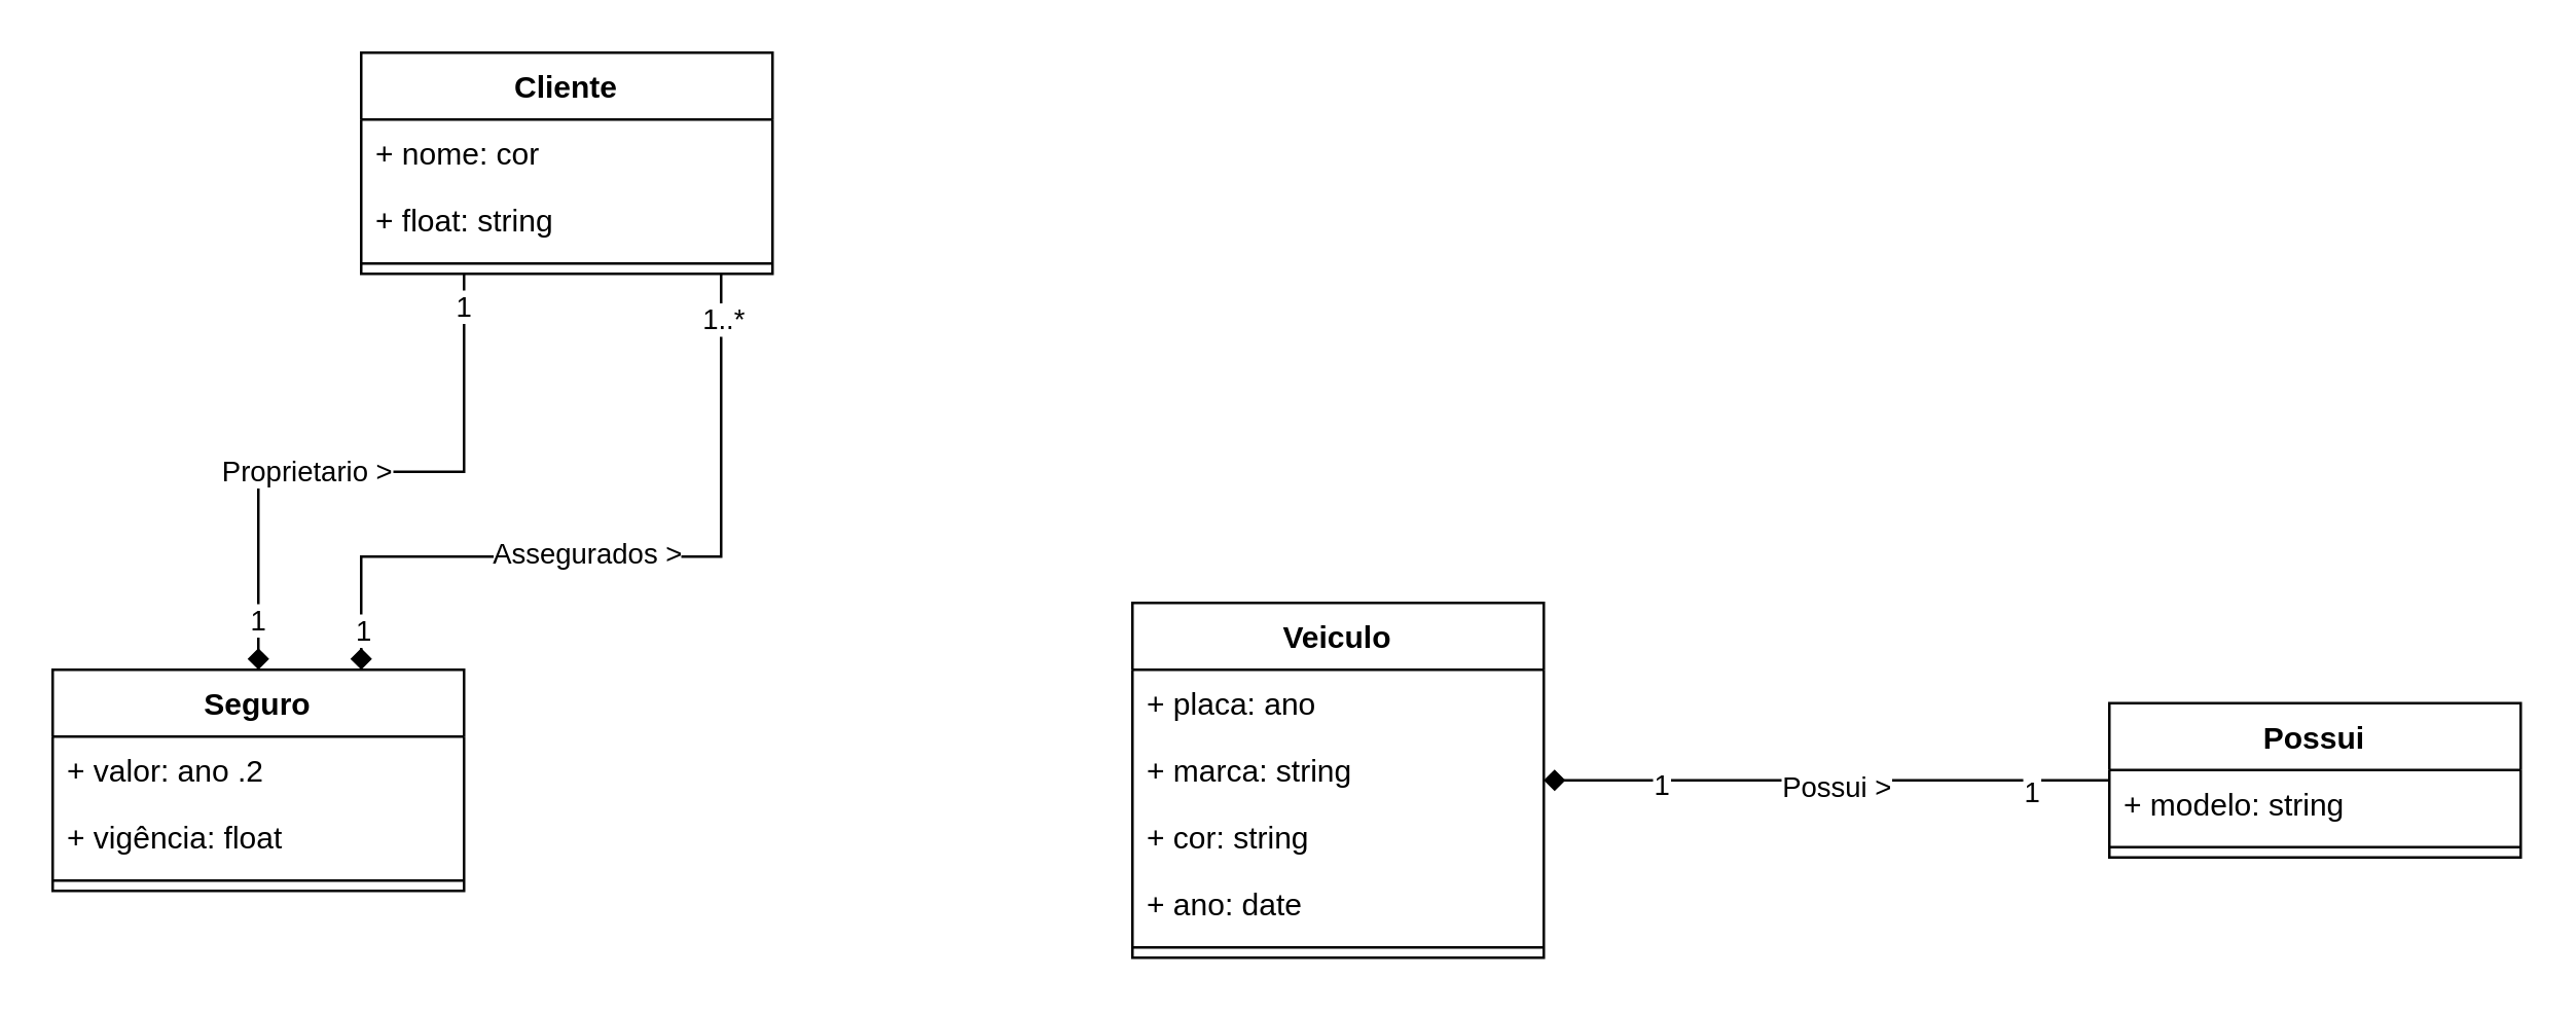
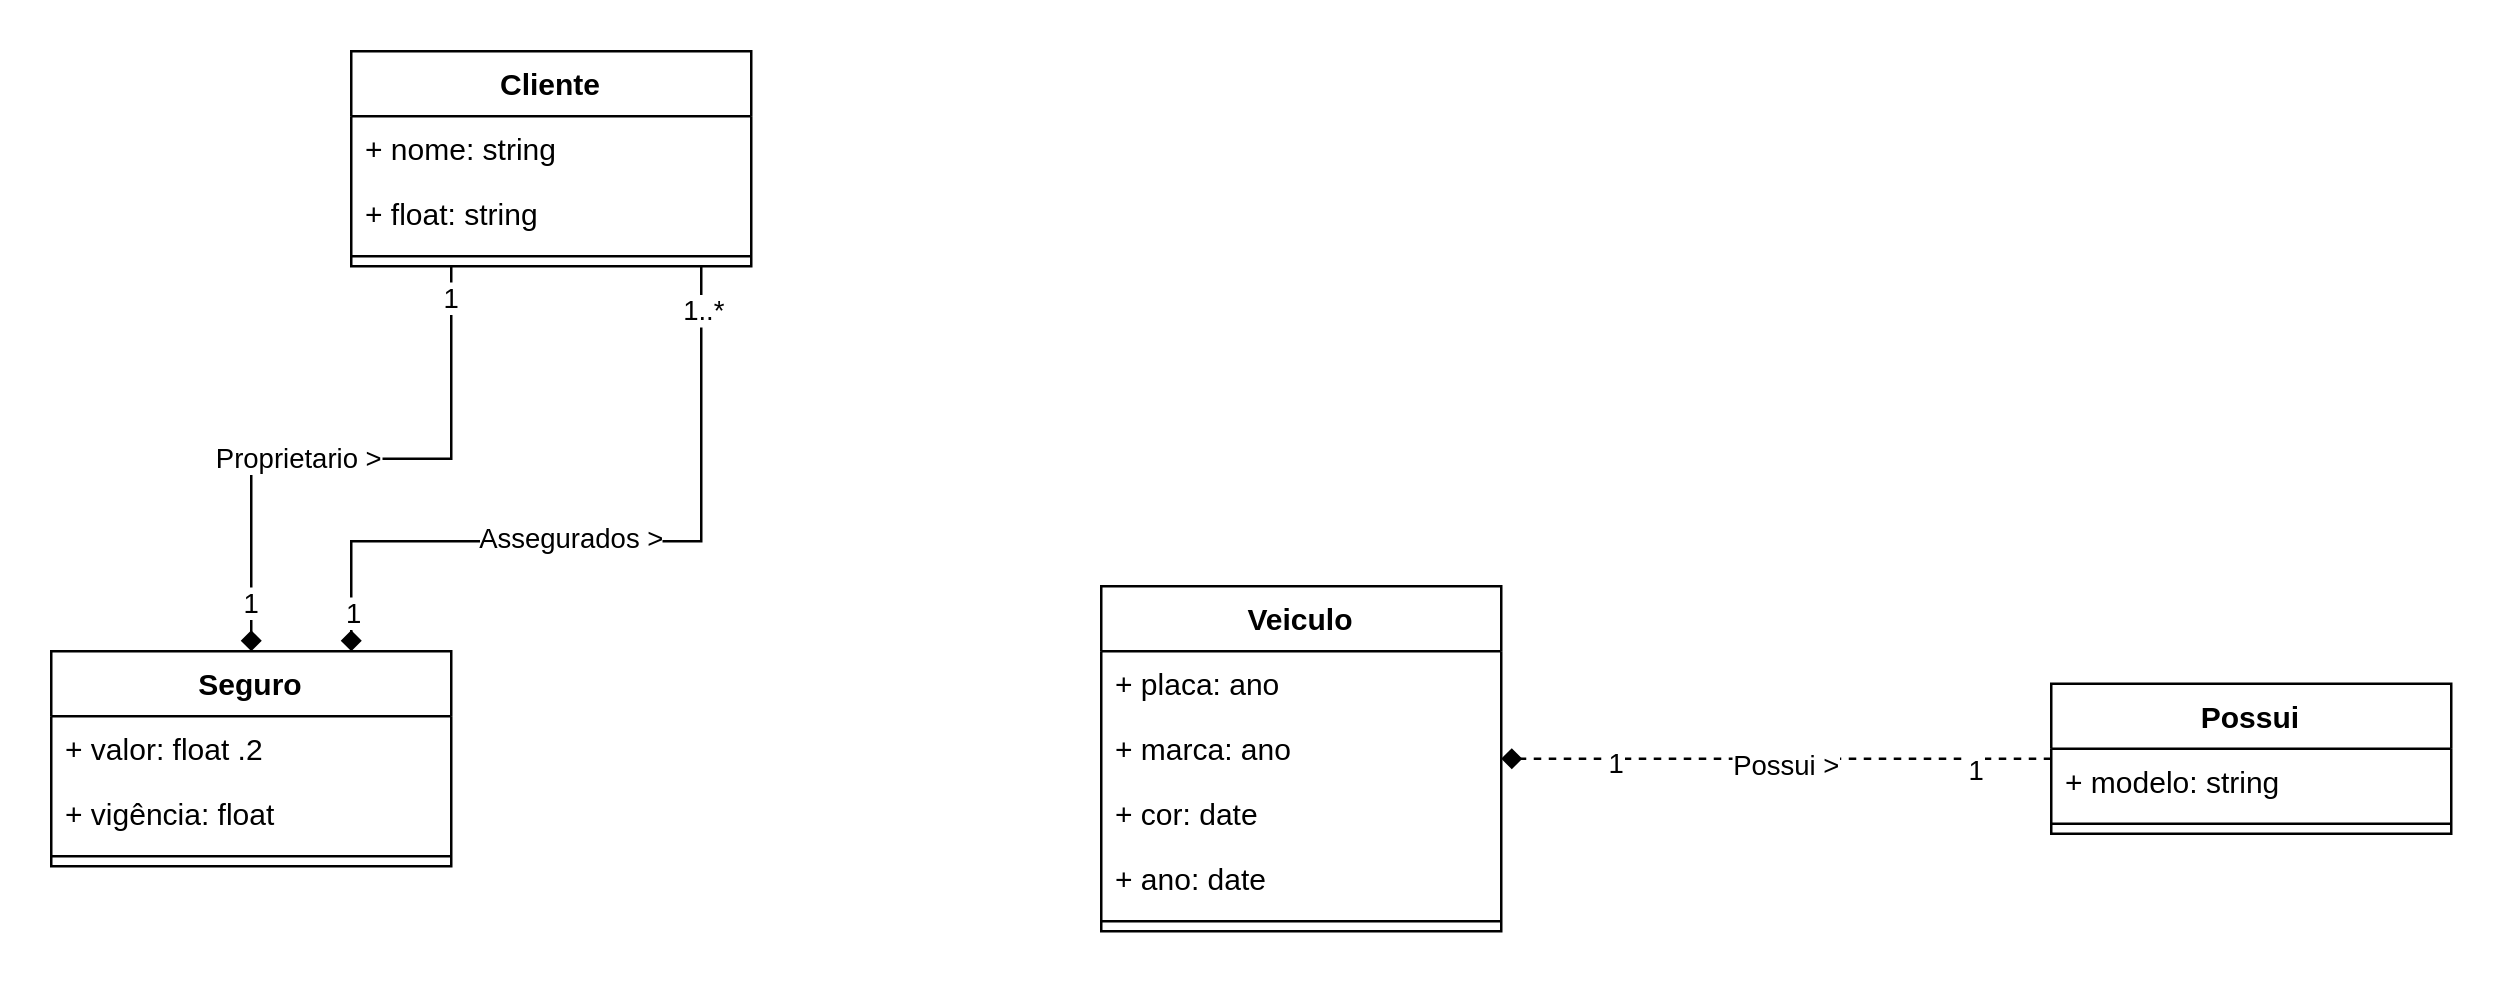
  <mxCell id="0" />
  <mxCell id="1" parent="0" />
  <mxCell id="2" value="Veiculo" style="swimlane;fontStyle=1;align=center;verticalAlign=top;childLayout=stackLayout;horizontal=1;startSize=26;horizontalStack=0;resizeParent=1;resizeParentMax=0;resizeLast=0;collapsible=1;marginBottom=0;whiteSpace=wrap;html=1;" vertex="1" parent="1"><mxGeometry x="440" y="234" width="160" height="138" as="geometry" /></mxCell>
  <mxCell id="3" value="+ placa: ano" style="text;strokeColor=none;fillColor=none;align=left;verticalAlign=top;spacingLeft=4;spacingRight=4;overflow=hidden;rotatable=0;points=[[0,0.5],[1,0.5]];portConstraint=eastwest;whiteSpace=wrap;html=1;" vertex="1" parent="2"><mxGeometry y="26" width="160" height="26" as="geometry" /></mxCell>
- <mxCell id="4" value="+ marca: string" style="text;strokeColor=none;fillColor=none;align=left;verticalAlign=top;spacingLeft=4;spacingRight=4;overflow=hidden;rotatable=0;points=[[0,0.5],[1,0.5]];portConstraint=eastwest;whiteSpace=wrap;html=1;" vertex="1" parent="2"><mxGeometry y="52" width="160" height="26" as="geometry" /></mxCell>
- <mxCell id="5" value="+ cor: string" style="text;strokeColor=none;fillColor=none;align=left;verticalAlign=top;spacingLeft=4;spacingRight=4;overflow=hidden;rotatable=0;points=[[0,0.5],[1,0.5]];portConstraint=eastwest;whiteSpace=wrap;html=1;" vertex="1" parent="2"><mxGeometry y="78" width="160" height="26" as="geometry" /></mxCell>
+ <mxCell id="4" value="+ marca: ano" style="text;strokeColor=none;fillColor=none;align=left;verticalAlign=top;spacingLeft=4;spacingRight=4;overflow=hidden;rotatable=0;points=[[0,0.5],[1,0.5]];portConstraint=eastwest;whiteSpace=wrap;html=1;" vertex="1" parent="2"><mxGeometry y="52" width="160" height="26" as="geometry" /></mxCell>
+ <mxCell id="5" value="+ cor: date" style="text;strokeColor=none;fillColor=none;align=left;verticalAlign=top;spacingLeft=4;spacingRight=4;overflow=hidden;rotatable=0;points=[[0,0.5],[1,0.5]];portConstraint=eastwest;whiteSpace=wrap;html=1;" vertex="1" parent="2"><mxGeometry y="78" width="160" height="26" as="geometry" /></mxCell>
  <mxCell id="6" value="+ ano: date" style="text;strokeColor=none;fillColor=none;align=left;verticalAlign=top;spacingLeft=4;spacingRight=4;overflow=hidden;rotatable=0;points=[[0,0.5],[1,0.5]];portConstraint=eastwest;whiteSpace=wrap;html=1;" vertex="1" parent="2"><mxGeometry y="104" width="160" height="26" as="geometry" /></mxCell>
  <mxCell id="7" value="" style="line;strokeWidth=1;fillColor=none;align=left;verticalAlign=middle;spacingTop=-1;spacingLeft=3;spacingRight=3;rotatable=0;labelPosition=right;points=[];portConstraint=eastwest;strokeColor=inherit;" vertex="1" parent="2"><mxGeometry y="130" width="160" height="8" as="geometry" /></mxCell>
  <mxCell id="8" style="edgeStyle=orthogonalEdgeStyle;rounded=0;orthogonalLoop=1;jettySize=auto;html=1;endArrow=diamond;endFill=1;startArrow=none;startFill=0;" edge="1" parent="1" source="12" target="16"><mxGeometry relative="1" as="geometry"><mxPoint x="250" y="216" as="targetPoint" /><Array as="points"><mxPoint x="280" y="216" /><mxPoint x="140" y="216" /></Array><mxPoint x="220" y="130" as="sourcePoint" /></mxGeometry></mxCell>
  <mxCell id="9" value="Assegurados &amp;gt;" style="edgeLabel;html=1;align=center;verticalAlign=middle;resizable=0;points=[];" vertex="1" connectable="0" parent="8"><mxGeometry x="0.109" y="-2" relative="1" as="geometry"><mxPoint as="offset" /></mxGeometry></mxCell>
  <mxCell id="10" value="1..*" style="edgeLabel;html=1;align=center;verticalAlign=middle;resizable=0;points=[];" vertex="1" connectable="0" parent="8"><mxGeometry x="-0.884" relative="1" as="geometry"><mxPoint as="offset" /></mxGeometry></mxCell>
  <mxCell id="11" value="1" style="edgeLabel;html=1;align=center;verticalAlign=middle;resizable=0;points=[];" vertex="1" connectable="0" parent="8"><mxGeometry x="0.891" relative="1" as="geometry"><mxPoint as="offset" /></mxGeometry></mxCell>
  <mxCell id="12" value="Cliente" style="swimlane;fontStyle=1;align=center;verticalAlign=top;childLayout=stackLayout;horizontal=1;startSize=26;horizontalStack=0;resizeParent=1;resizeParentMax=0;resizeLast=0;collapsible=1;marginBottom=0;whiteSpace=wrap;html=1;" vertex="1" parent="1"><mxGeometry x="140" y="20" width="160" height="86" as="geometry" /></mxCell>
- <mxCell id="13" value="+ nome: cor&lt;br&gt;" style="text;strokeColor=none;fillColor=none;align=left;verticalAlign=top;spacingLeft=4;spacingRight=4;overflow=hidden;rotatable=0;points=[[0,0.5],[1,0.5]];portConstraint=eastwest;whiteSpace=wrap;html=1;" vertex="1" parent="12"><mxGeometry y="26" width="160" height="26" as="geometry" /></mxCell>
+ <mxCell id="13" value="+ nome: string&lt;br&gt;" style="text;strokeColor=none;fillColor=none;align=left;verticalAlign=top;spacingLeft=4;spacingRight=4;overflow=hidden;rotatable=0;points=[[0,0.5],[1,0.5]];portConstraint=eastwest;whiteSpace=wrap;html=1;" vertex="1" parent="12"><mxGeometry y="26" width="160" height="26" as="geometry" /></mxCell>
  <mxCell id="14" value="+ float: string" style="text;strokeColor=none;fillColor=none;align=left;verticalAlign=top;spacingLeft=4;spacingRight=4;overflow=hidden;rotatable=0;points=[[0,0.5],[1,0.5]];portConstraint=eastwest;whiteSpace=wrap;html=1;" vertex="1" parent="12"><mxGeometry y="52" width="160" height="26" as="geometry" /></mxCell>
  <mxCell id="15" value="" style="line;strokeWidth=1;fillColor=none;align=left;verticalAlign=middle;spacingTop=-1;spacingLeft=3;spacingRight=3;rotatable=0;labelPosition=right;points=[];portConstraint=eastwest;strokeColor=inherit;" vertex="1" parent="12"><mxGeometry y="78" width="160" height="8" as="geometry" /></mxCell>
  <mxCell id="16" value="Seguro" style="swimlane;fontStyle=1;align=center;verticalAlign=top;childLayout=stackLayout;horizontal=1;startSize=26;horizontalStack=0;resizeParent=1;resizeParentMax=0;resizeLast=0;collapsible=1;marginBottom=0;whiteSpace=wrap;html=1;" vertex="1" parent="1"><mxGeometry x="20" y="260" width="160" height="86" as="geometry" /></mxCell>
- <mxCell id="17" value="+ valor: ano .2" style="text;strokeColor=none;fillColor=none;align=left;verticalAlign=top;spacingLeft=4;spacingRight=4;overflow=hidden;rotatable=0;points=[[0,0.5],[1,0.5]];portConstraint=eastwest;whiteSpace=wrap;html=1;" vertex="1" parent="16"><mxGeometry y="26" width="160" height="26" as="geometry" /></mxCell>
+ <mxCell id="17" value="+ valor: float .2" style="text;strokeColor=none;fillColor=none;align=left;verticalAlign=top;spacingLeft=4;spacingRight=4;overflow=hidden;rotatable=0;points=[[0,0.5],[1,0.5]];portConstraint=eastwest;whiteSpace=wrap;html=1;" vertex="1" parent="16"><mxGeometry y="26" width="160" height="26" as="geometry" /></mxCell>
  <mxCell id="18" value="+ vigência: float" style="text;strokeColor=none;fillColor=none;align=left;verticalAlign=top;spacingLeft=4;spacingRight=4;overflow=hidden;rotatable=0;points=[[0,0.5],[1,0.5]];portConstraint=eastwest;whiteSpace=wrap;html=1;" vertex="1" parent="16"><mxGeometry y="52" width="160" height="26" as="geometry" /></mxCell>
  <mxCell id="19" value="" style="line;strokeWidth=1;fillColor=none;align=left;verticalAlign=middle;spacingTop=-1;spacingLeft=3;spacingRight=3;rotatable=0;labelPosition=right;points=[];portConstraint=eastwest;strokeColor=inherit;" vertex="1" parent="16"><mxGeometry y="78" width="160" height="8" as="geometry" /></mxCell>
- <mxCell id="20" style="edgeStyle=orthogonalEdgeStyle;rounded=0;orthogonalLoop=1;jettySize=auto;html=1;endArrow=diamond;endFill=1;" edge="1" parent="1" source="24" target="2"><mxGeometry relative="1" as="geometry"><mxPoint x="890" y="310" as="sourcePoint" /><Array as="points"><mxPoint x="820" y="303" /><mxPoint x="820" y="303" /></Array></mxGeometry></mxCell>
+ <mxCell id="20" style="edgeStyle=orthogonalEdgeStyle;rounded=0;orthogonalLoop=1;jettySize=auto;html=1;endArrow=diamond;endFill=1;dashed=1;" edge="1" parent="1" source="24" target="2"><mxGeometry relative="1" as="geometry"><mxPoint x="890" y="310" as="sourcePoint" /><Array as="points"><mxPoint x="820" y="303" /><mxPoint x="820" y="303" /></Array></mxGeometry></mxCell>
  <mxCell id="21" value="1" style="edgeLabel;html=1;align=center;verticalAlign=middle;resizable=0;points=[];" vertex="1" connectable="0" parent="20"><mxGeometry x="0.59" y="1" relative="1" as="geometry"><mxPoint as="offset" /></mxGeometry></mxCell>
  <mxCell id="22" value="1" style="edgeLabel;html=1;align=center;verticalAlign=middle;resizable=0;points=[];" vertex="1" connectable="0" parent="20"><mxGeometry x="-0.718" y="4" relative="1" as="geometry"><mxPoint as="offset" /></mxGeometry></mxCell>
  <mxCell id="23" value="Possui &amp;gt;" style="edgeLabel;html=1;align=center;verticalAlign=middle;resizable=0;points=[];" vertex="1" connectable="0" parent="20"><mxGeometry x="-0.026" y="2" relative="1" as="geometry"><mxPoint as="offset" /></mxGeometry></mxCell>
  <mxCell id="24" value="Possui&lt;br&gt;" style="swimlane;fontStyle=1;align=center;verticalAlign=top;childLayout=stackLayout;horizontal=1;startSize=26;horizontalStack=0;resizeParent=1;resizeParentMax=0;resizeLast=0;collapsible=1;marginBottom=0;whiteSpace=wrap;html=1;" vertex="1" parent="1"><mxGeometry x="820" y="273" width="160" height="60" as="geometry" /></mxCell>
  <mxCell id="25" value="+ modelo: string" style="text;strokeColor=none;fillColor=none;align=left;verticalAlign=top;spacingLeft=4;spacingRight=4;overflow=hidden;rotatable=0;points=[[0,0.5],[1,0.5]];portConstraint=eastwest;whiteSpace=wrap;html=1;" vertex="1" parent="24"><mxGeometry y="26" width="160" height="26" as="geometry" /></mxCell>
  <mxCell id="26" value="" style="line;strokeWidth=1;fillColor=none;align=left;verticalAlign=middle;spacingTop=-1;spacingLeft=3;spacingRight=3;rotatable=0;labelPosition=right;points=[];portConstraint=eastwest;strokeColor=inherit;" vertex="1" parent="24"><mxGeometry y="52" width="160" height="8" as="geometry" /></mxCell>
  <mxCell id="27" style="edgeStyle=orthogonalEdgeStyle;rounded=0;orthogonalLoop=1;jettySize=auto;html=1;endArrow=diamond;endFill=1;startArrow=none;startFill=0;" edge="1" parent="1" source="12" target="16"><mxGeometry relative="1" as="geometry"><mxPoint x="20" y="247" as="targetPoint" /><Array as="points"><mxPoint x="180" y="183" /><mxPoint x="100" y="183" /></Array><mxPoint x="100" y="93" as="sourcePoint" /></mxGeometry></mxCell>
  <mxCell id="28" value="Proprietario &amp;gt;" style="edgeLabel;html=1;align=center;verticalAlign=middle;resizable=0;points=[];" vertex="1" connectable="0" parent="27"><mxGeometry x="0.188" y="-1" relative="1" as="geometry"><mxPoint as="offset" /></mxGeometry></mxCell>
  <mxCell id="29" value="1" style="edgeLabel;html=1;align=center;verticalAlign=middle;resizable=0;points=[];" vertex="1" connectable="0" parent="27"><mxGeometry x="-0.897" y="-1" relative="1" as="geometry"><mxPoint as="offset" /></mxGeometry></mxCell>
  <mxCell id="30" value="1" style="edgeLabel;html=1;align=center;verticalAlign=middle;resizable=0;points=[];" vertex="1" connectable="0" parent="27"><mxGeometry x="0.829" y="-1" relative="1" as="geometry"><mxPoint as="offset" /></mxGeometry></mxCell>
